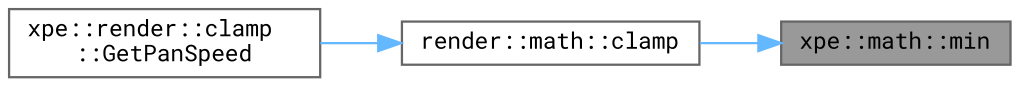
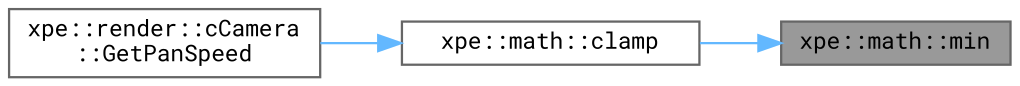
  digraph {
    fontname="Roboto Mono"
    rankdir=RL
    node [color=grey40 fillcolor=white fontname="Roboto Mono" fontsize=10 shape=box style=filled]
    edge [color=steelblue1 dir=back fontname="Roboto Mono" fontsize=10 labelfontname=Helvetica labelfontsize=10 style=solid]
    n1 [color=gray40 fillcolor=grey60 fontcolor=black height=0.2 label="xpe::math::min" width=0.4]
-   n2 [height=0.2 label="render::math::clamp" width=0.4]
-   n3 [height=0.2 label="xpe::render::clamp\l::GetPanSpeed" width=0.4]
+   n2 [height=0.2 label="xpe::math::clamp" width=0.4]
+   n3 [height=0.2 label="xpe::render::cCamera\l::GetPanSpeed" width=0.4]
    n1 -> n2
    n2 -> n3
  }
